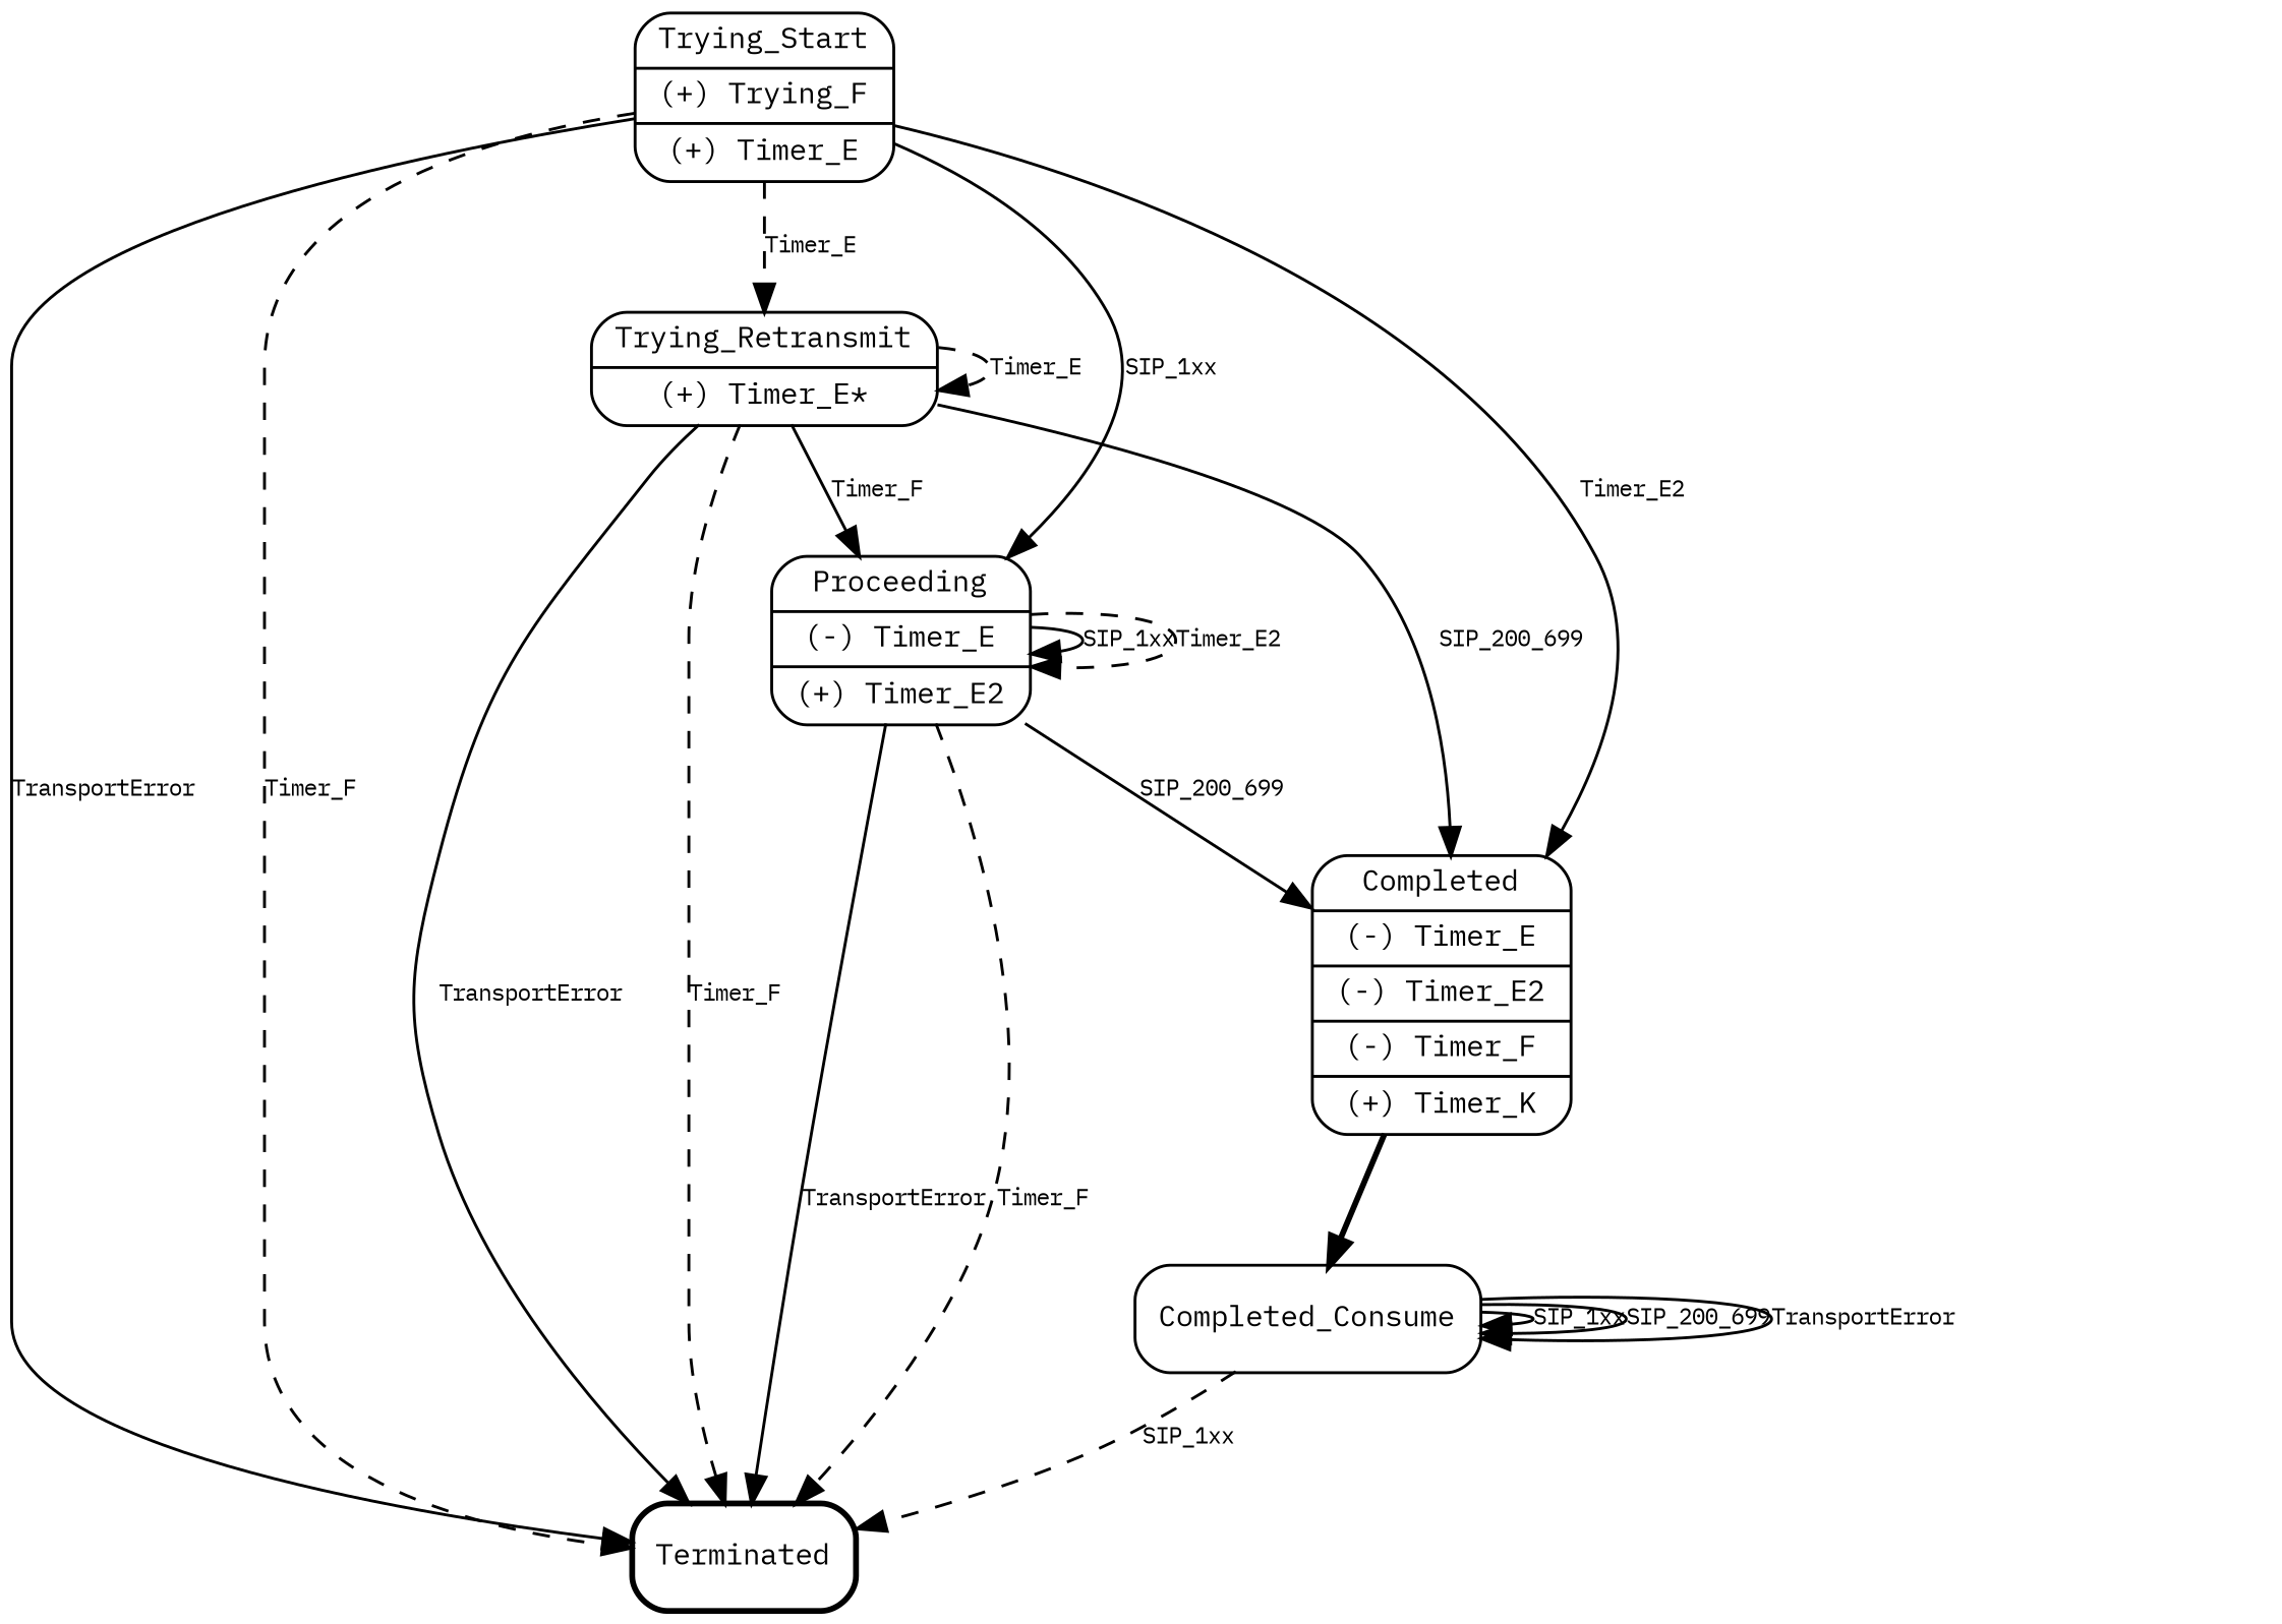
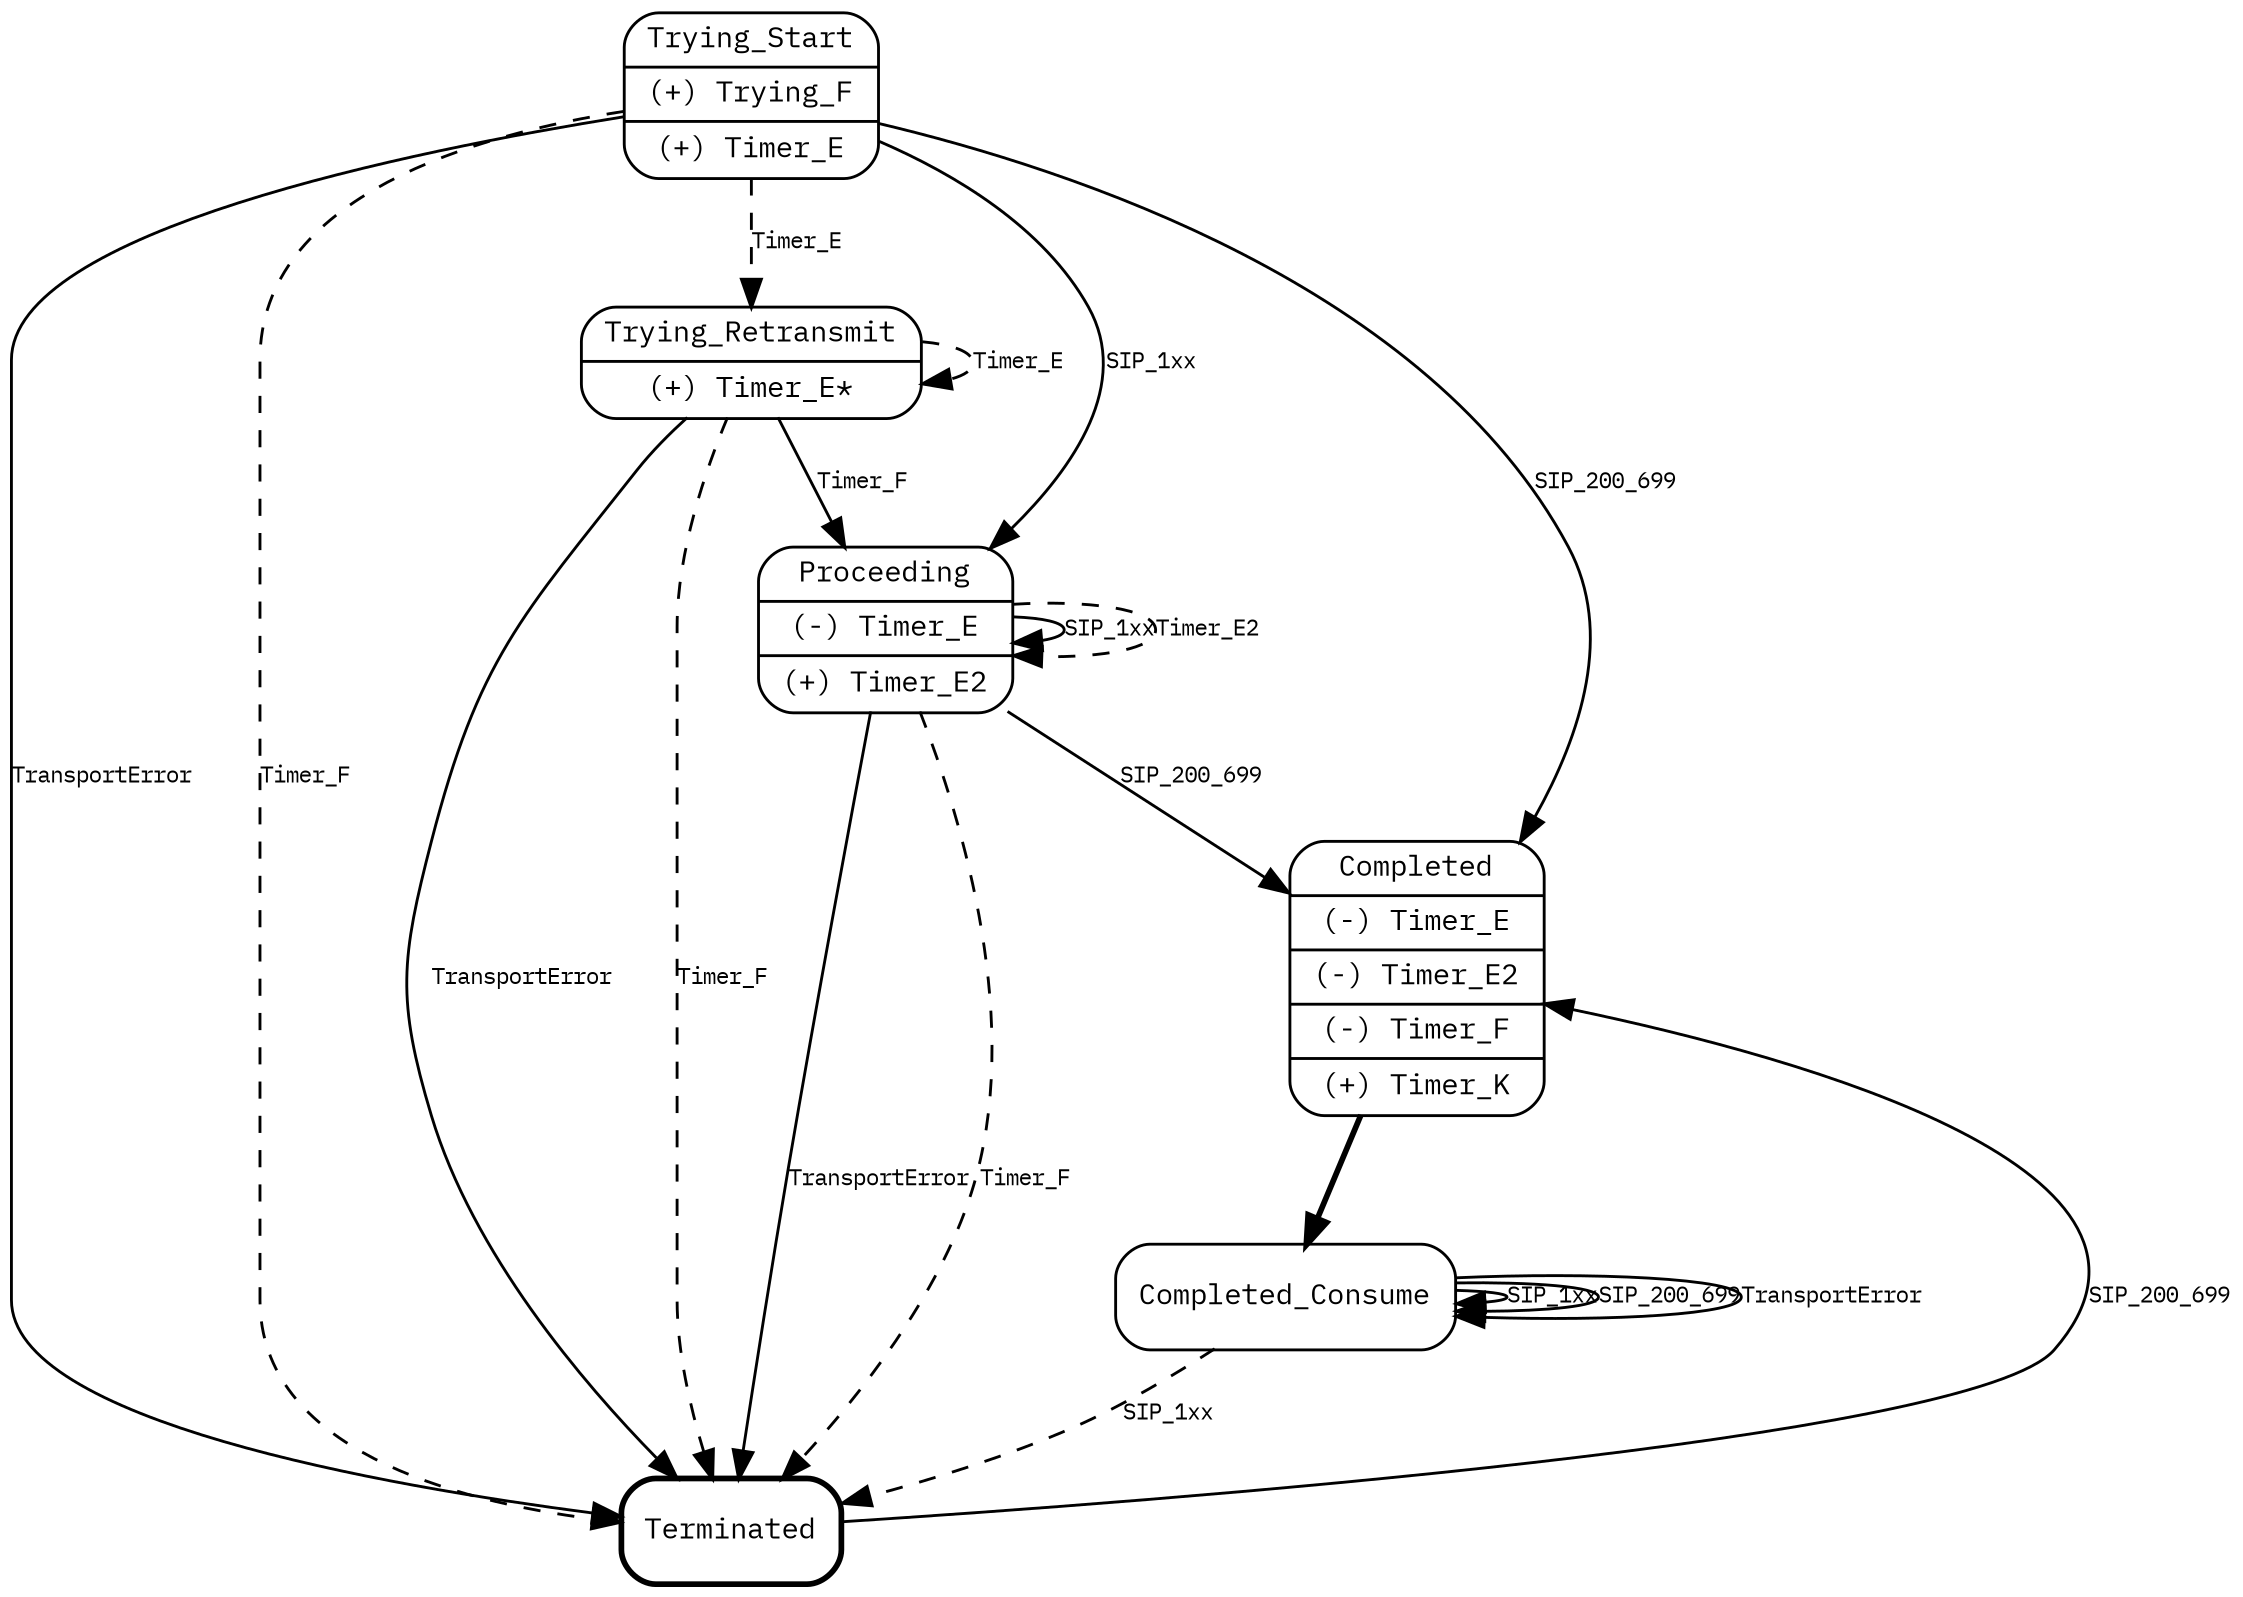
  digraph {
    fontname="IBM Plex Mono"
    node [fontname="IBM Plex Mono" fontsize=10 shape=Mrecord]
    edge [fontname="IBM Plex Mono" fontsize=8]
    n1 [label="{ Trying_Start | (+) Trying_F| (+) Timer_E}"]
    n2 [label="{ Trying_Retransmit | (+) Timer_E*}"]
    n3 [label="{ Proceeding | (-) Timer_E| (+) Timer_E2}"]
    n4 [label="{ Completed | (-) Timer_E| (-) Timer_E2| (-) Timer_F| (+) Timer_K}"]
    n5 [label="{ Terminated }" style=bold]
    n6 [label="{ Completed_Consume }"]
    n1 -> n2 [label=Timer_E style=dashed]
    n1 -> n3 [label=SIP_1xx]
-   n1 -> n4 [label=Timer_E2]
+   n1 -> n4 [label=SIP_200_699]
    n1 -> n5 [label=TransportError]
    n1 -> n5 [label=Timer_F style=dashed]
    n2 -> n2 [label=Timer_E style=dashed]
    n2 -> n3 [label=Timer_F]
-   n2 -> n4 [label=SIP_200_699]
+   n5 -> n4 [label=SIP_200_699]
    n2 -> n5 [label=TransportError]
    n2 -> n5 [label=Timer_F style=dashed]
    n3 -> n3 [label=SIP_1xx]
    n3 -> n3 [label=Timer_E2 style=dashed]
    n3 -> n4 [label=SIP_200_699]
    n3 -> n5 [label=TransportError]
    n3 -> n5 [label=Timer_F style=dashed]
    n4 -> n6 [style=bold]
    n6 -> n5 [label=SIP_1xx style=dashed]
    n6 -> n6 [label=SIP_1xx]
    n6 -> n6 [label=SIP_200_699]
    n6 -> n6 [label=TransportError]
  }
